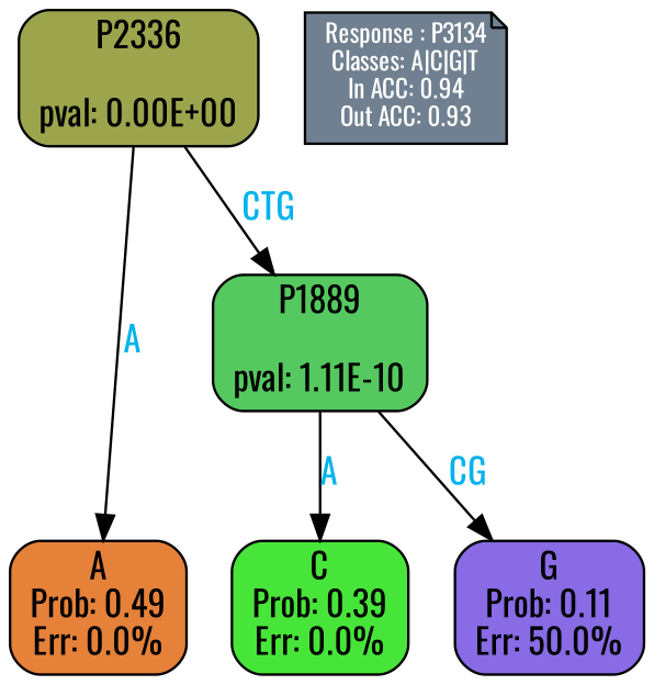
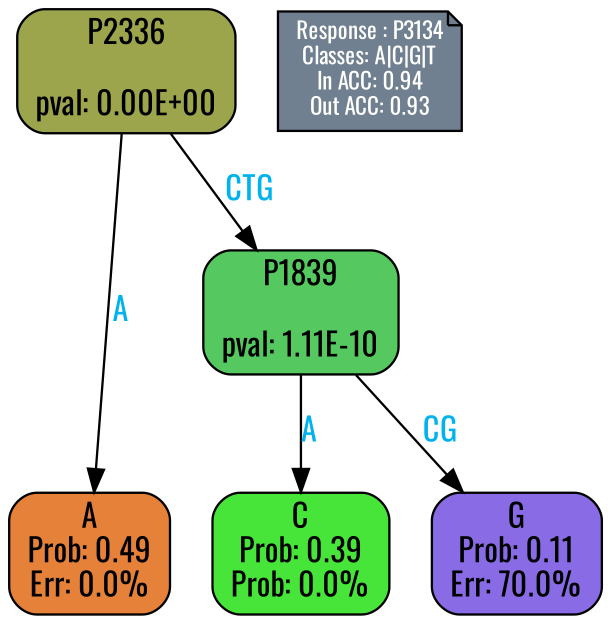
  digraph {
    fontname=Oswald
    ranksep=equally
    splines=polylines
    node [color=black fontname=Oswald shape=box style="filled, rounded"]
    edge [fontcolor=deepskyblue2 fontname=Oswald]
    n1 [fillcolor="#e58139" label="A\nProb: 0.49\nErr: 0.0%"]
-   n2 [fillcolor="#47e539" label="C\nProb: 0.39\nErr: 0.0%"]
-   n3 [fillcolor="#886be5" label="G\nProb: 0.11\nErr: 50.0%"]
+   n2 [fillcolor="#47e539" label="C\nProb: 0.39\nProb: 0.0%"]
+   n3 [fillcolor="#886be5" label="G\nProb: 0.11\nErr: 70.0%"]
    n4 [align=left fillcolor=slategray fontcolor=white fontsize=10 label="Response : P3134\nClasses: A|C|G|T\nIn ACC: 0.94\nOut ACC: 0.93\n" shape=note style=filled]
    n5 [fillcolor="#9ca54c" label="P2336\n\npval: 0.00E+00"]
-   n6 [fillcolor="#55c95f" label="P1889\n\npval: 1.11E-10"]
+   n6 [fillcolor="#55c95f" label="P1839\n\npval: 1.11E-10"]
    subgraph sub_1 {
      rank=same
      n1
      n2
      n3
    }
    subgraph sub_2 {
      rank=same
      n4
      n5
    }
    n5 -> n1 [label=A]
    n5 -> n6 [label=CTG]
    n6 -> n2 [label=A]
    n6 -> n3 [label=CG]
  }
